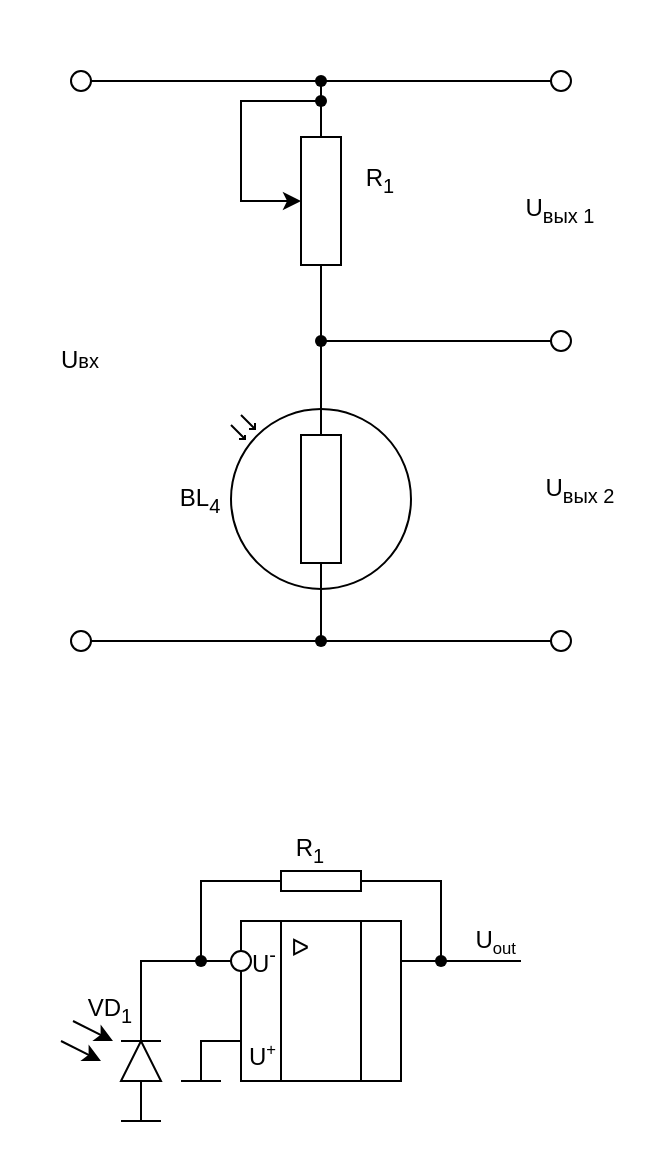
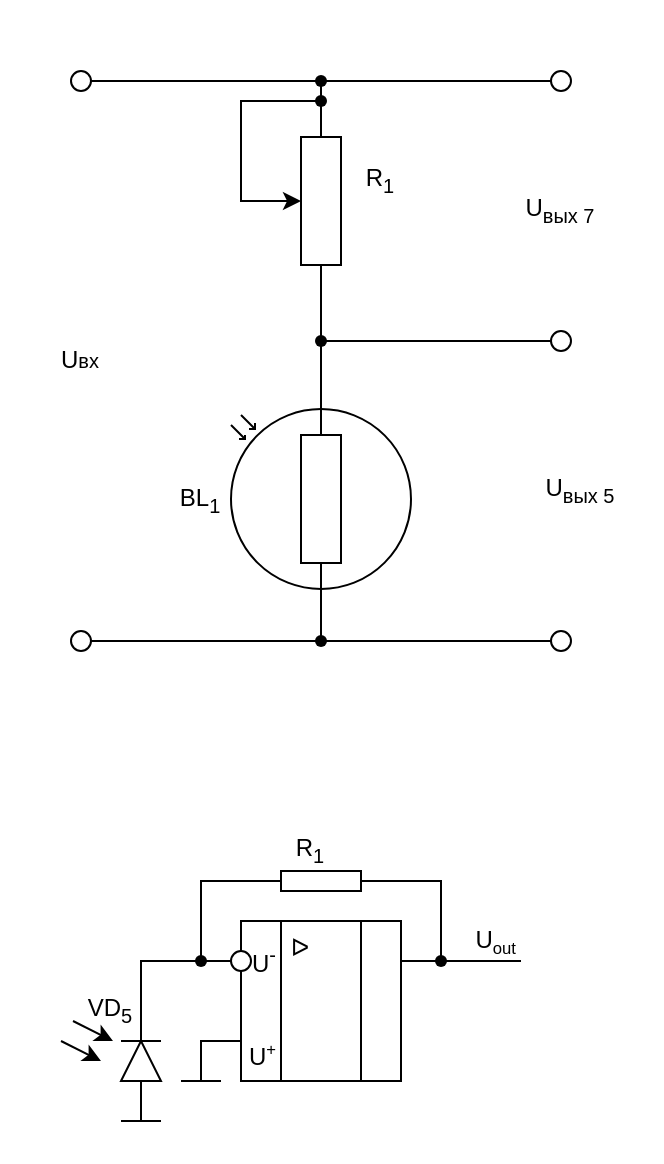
  <mxCell id="0" />
  <mxCell id="1" parent="0" />
  <mxCell id="2" value="" style="verticalLabelPosition=bottom;shadow=0;dashed=0;align=center;html=1;verticalAlign=top;shape=mxgraph.electrical.opto_electronics.photo_resistor_1;rotation=-90;" vertex="1" parent="1"><mxGeometry x="110" y="204" width="100" height="90" as="geometry" /></mxCell>
  <mxCell id="3" value="" style="pointerEvents=1;verticalLabelPosition=bottom;shadow=0;dashed=0;align=center;html=1;verticalAlign=top;shape=mxgraph.electrical.resistors.resistor_1;rotation=-90;" vertex="1" parent="1"><mxGeometry x="110" y="90" width="100" height="20" as="geometry" /></mxCell>
  <mxCell id="4" value="" style="endArrow=none;html=1;rounded=0;" edge="1" parent="1" source="3" target="2"><mxGeometry width="50" height="50" relative="1" as="geometry"><mxPoint x="250" y="210" as="sourcePoint" /><mxPoint x="300" y="160" as="targetPoint" /></mxGeometry></mxCell>
  <mxCell id="5" value="" style="shape=waypoint;sketch=0;fillStyle=solid;size=6;pointerEvents=1;points=[];fillColor=none;resizable=0;rotatable=0;perimeter=centerPerimeter;snapToPoint=1;" vertex="1" parent="1"><mxGeometry x="140" y="150" width="40" height="40" as="geometry" /></mxCell>
  <mxCell id="6" value="" style="endArrow=none;html=1;rounded=0;" edge="1" parent="1"><mxGeometry width="50" height="50" relative="1" as="geometry"><mxPoint x="160" y="170" as="sourcePoint" /><mxPoint x="280" y="170" as="targetPoint" /></mxGeometry></mxCell>
  <mxCell id="7" value="" style="ellipse;whiteSpace=wrap;html=1;aspect=fixed;" vertex="1" parent="1"><mxGeometry x="275" y="165" width="10" height="10" as="geometry" /></mxCell>
  <mxCell id="8" value="" style="endArrow=none;html=1;rounded=0;" edge="1" parent="1" target="3"><mxGeometry width="50" height="50" relative="1" as="geometry"><mxPoint x="40" y="40" as="sourcePoint" /><mxPoint x="160" y="50" as="targetPoint" /><Array as="points"><mxPoint x="160" y="40" /></Array></mxGeometry></mxCell>
  <mxCell id="9" value="" style="endArrow=none;html=1;rounded=0;" edge="1" parent="1" target="2"><mxGeometry width="50" height="50" relative="1" as="geometry"><mxPoint x="40" y="320" as="sourcePoint" /><mxPoint x="80" y="270" as="targetPoint" /><Array as="points"><mxPoint x="160" y="320" /></Array></mxGeometry></mxCell>
  <mxCell id="10" value="" style="ellipse;whiteSpace=wrap;html=1;aspect=fixed;" vertex="1" parent="1"><mxGeometry x="35" y="35" width="10" height="10" as="geometry" /></mxCell>
  <mxCell id="11" value="" style="ellipse;whiteSpace=wrap;html=1;aspect=fixed;" vertex="1" parent="1"><mxGeometry x="35" y="315" width="10" height="10" as="geometry" /></mxCell>
  <mxCell id="12" value="" style="shape=waypoint;sketch=0;fillStyle=solid;size=6;pointerEvents=1;points=[];fillColor=none;resizable=0;rotatable=0;perimeter=centerPerimeter;snapToPoint=1;" vertex="1" parent="1"><mxGeometry x="140" y="30" width="40" height="40" as="geometry" /></mxCell>
  <mxCell id="13" value="" style="endArrow=classic;html=1;rounded=0;" edge="1" parent="1" source="12" target="3"><mxGeometry width="50" height="50" relative="1" as="geometry"><mxPoint x="160" y="40" as="sourcePoint" /><mxPoint x="180" y="100" as="targetPoint" /><Array as="points"><mxPoint x="120" y="50" /><mxPoint x="120" y="100" /></Array></mxGeometry></mxCell>
  <mxCell id="14" value="U&lt;span style=&quot;font-size: 10px;&quot;&gt;вх&lt;/span&gt;" style="text;html=1;strokeColor=none;fillColor=none;align=center;verticalAlign=middle;whiteSpace=wrap;rounded=0;" vertex="1" parent="1"><mxGeometry x="20" y="40" width="40" height="280" as="geometry" /></mxCell>
- <mxCell id="15" value="U&lt;sub&gt;вых 2&lt;/sub&gt;" style="text;html=1;strokeColor=none;fillColor=none;align=center;verticalAlign=middle;whiteSpace=wrap;rounded=0;" vertex="1" parent="1"><mxGeometry x="270" y="170" width="40" height="150" as="geometry" /></mxCell>
+ <mxCell id="15" value="U&lt;sub&gt;вых 5&lt;/sub&gt;" style="text;html=1;strokeColor=none;fillColor=none;align=center;verticalAlign=middle;whiteSpace=wrap;rounded=0;" vertex="1" parent="1"><mxGeometry x="270" y="170" width="40" height="150" as="geometry" /></mxCell>
  <mxCell id="16" value="" style="endArrow=none;html=1;rounded=0;" edge="1" parent="1"><mxGeometry width="50" height="50" relative="1" as="geometry"><mxPoint x="140" y="320" as="sourcePoint" /><mxPoint x="280" y="320" as="targetPoint" /><Array as="points" /></mxGeometry></mxCell>
  <mxCell id="17" value="" style="shape=waypoint;sketch=0;fillStyle=solid;size=6;pointerEvents=1;points=[];fillColor=none;resizable=0;rotatable=0;perimeter=centerPerimeter;snapToPoint=1;" vertex="1" parent="1"><mxGeometry x="140" y="300" width="40" height="40" as="geometry" /></mxCell>
  <mxCell id="18" value="" style="ellipse;whiteSpace=wrap;html=1;aspect=fixed;" vertex="1" parent="1"><mxGeometry x="275" y="315" width="10" height="10" as="geometry" /></mxCell>
- <mxCell id="19" value="BL&lt;sub&gt;4&lt;/sub&gt;" style="text;html=1;strokeColor=none;fillColor=none;align=center;verticalAlign=middle;whiteSpace=wrap;rounded=0;" vertex="1" parent="1"><mxGeometry x="70" y="200" width="60" height="100" as="geometry" /></mxCell>
+ <mxCell id="19" value="BL&lt;sub&gt;1&lt;/sub&gt;" style="text;html=1;strokeColor=none;fillColor=none;align=center;verticalAlign=middle;whiteSpace=wrap;rounded=0;" vertex="1" parent="1"><mxGeometry x="70" y="200" width="60" height="100" as="geometry" /></mxCell>
  <mxCell id="20" value="R&lt;sub&gt;1&lt;/sub&gt;" style="text;html=1;strokeColor=none;fillColor=none;align=center;verticalAlign=middle;whiteSpace=wrap;rounded=0;" vertex="1" parent="1"><mxGeometry x="160" y="50" width="60" height="80" as="geometry" /></mxCell>
- <mxCell id="21" value="U&lt;sub&gt;вых 1&lt;/sub&gt;" style="text;html=1;strokeColor=none;fillColor=none;align=center;verticalAlign=middle;whiteSpace=wrap;rounded=0;" vertex="1" parent="1"><mxGeometry x="260" y="40" width="40" height="130" as="geometry" /></mxCell>
+ <mxCell id="21" value="U&lt;sub&gt;вых 7&lt;/sub&gt;" style="text;html=1;strokeColor=none;fillColor=none;align=center;verticalAlign=middle;whiteSpace=wrap;rounded=0;" vertex="1" parent="1"><mxGeometry x="260" y="40" width="40" height="130" as="geometry" /></mxCell>
  <mxCell id="22" value="" style="shape=waypoint;sketch=0;fillStyle=solid;size=6;pointerEvents=1;points=[];fillColor=none;resizable=0;rotatable=0;perimeter=centerPerimeter;snapToPoint=1;" vertex="1" parent="1"><mxGeometry x="140" y="20" width="40" height="40" as="geometry" /></mxCell>
  <mxCell id="23" value="" style="endArrow=none;html=1;rounded=0;" edge="1" parent="1"><mxGeometry width="50" height="50" relative="1" as="geometry"><mxPoint x="160" y="40" as="sourcePoint" /><mxPoint x="280" y="40" as="targetPoint" /></mxGeometry></mxCell>
  <mxCell id="24" value="" style="ellipse;whiteSpace=wrap;html=1;aspect=fixed;" vertex="1" parent="1"><mxGeometry x="275" y="35" width="10" height="10" as="geometry" /></mxCell>
  <mxCell id="25" value="&amp;nbsp;ᐅ" style="shape=process;whiteSpace=wrap;html=1;backgroundOutline=1;size=0.25;align=left;verticalAlign=top;" vertex="1" parent="1"><mxGeometry x="120" y="460" width="80" height="80" as="geometry" /></mxCell>
  <mxCell id="26" value="" style="ellipse;whiteSpace=wrap;html=1;aspect=fixed;" vertex="1" parent="1"><mxGeometry x="115" y="475" width="10" height="10" as="geometry" /></mxCell>
  <mxCell id="27" value="" style="endArrow=none;html=1;rounded=0;" edge="1" parent="1" target="26"><mxGeometry width="50" height="50" relative="1" as="geometry"><mxPoint x="70" y="560" as="sourcePoint" /><mxPoint x="80" y="410" as="targetPoint" /><Array as="points"><mxPoint x="70" y="480" /></Array></mxGeometry></mxCell>
  <mxCell id="28" value="" style="endArrow=none;html=1;rounded=0;entryX=0;entryY=0.75;entryDx=0;entryDy=0;" edge="1" parent="1" target="25"><mxGeometry width="50" height="50" relative="1" as="geometry"><mxPoint x="100" y="540" as="sourcePoint" /><mxPoint x="115" y="520" as="targetPoint" /><Array as="points"><mxPoint x="100" y="520" /></Array></mxGeometry></mxCell>
  <mxCell id="29" value="" style="triangle;whiteSpace=wrap;html=1;rotation=-90;" vertex="1" parent="1"><mxGeometry x="60" y="520" width="20" height="20" as="geometry" /></mxCell>
  <mxCell id="30" value="" style="endArrow=none;html=1;rounded=0;entryX=0;entryY=0.75;entryDx=0;entryDy=0;" edge="1" parent="1"><mxGeometry width="50" height="50" relative="1" as="geometry"><mxPoint x="60" y="520" as="sourcePoint" /><mxPoint x="80" y="520" as="targetPoint" /><Array as="points"><mxPoint x="60" y="520" /></Array></mxGeometry></mxCell>
  <mxCell id="31" value="" style="endArrow=classic;html=1;rounded=0;" edge="1" parent="1"><mxGeometry width="50" height="50" relative="1" as="geometry"><mxPoint x="36" y="510" as="sourcePoint" /><mxPoint x="56" y="520" as="targetPoint" /></mxGeometry></mxCell>
  <mxCell id="32" value="" style="endArrow=classic;html=1;rounded=0;" edge="1" parent="1"><mxGeometry width="50" height="50" relative="1" as="geometry"><mxPoint x="30" y="520" as="sourcePoint" /><mxPoint x="50" y="530" as="targetPoint" /></mxGeometry></mxCell>
  <mxCell id="33" value="" style="endArrow=none;html=1;rounded=0;" edge="1" parent="1"><mxGeometry width="50" height="50" relative="1" as="geometry"><mxPoint x="90" y="540" as="sourcePoint" /><mxPoint x="110" y="540" as="targetPoint" /></mxGeometry></mxCell>
  <mxCell id="34" value="" style="endArrow=none;html=1;rounded=0;" edge="1" parent="1"><mxGeometry width="50" height="50" relative="1" as="geometry"><mxPoint x="60" y="560" as="sourcePoint" /><mxPoint x="80" y="560" as="targetPoint" /></mxGeometry></mxCell>
  <mxCell id="35" value="" style="rounded=0;whiteSpace=wrap;html=1;" vertex="1" parent="1"><mxGeometry x="140" y="435" width="40" height="10" as="geometry" /></mxCell>
  <mxCell id="36" value="" style="endArrow=none;html=1;rounded=0;entryX=0;entryY=0.5;entryDx=0;entryDy=0;" edge="1" parent="1" target="35"><mxGeometry width="50" height="50" relative="1" as="geometry"><mxPoint x="100" y="480" as="sourcePoint" /><mxPoint x="100" y="460" as="targetPoint" /><Array as="points"><mxPoint x="100" y="440" /></Array></mxGeometry></mxCell>
  <mxCell id="37" value="" style="endArrow=none;html=1;rounded=0;entryX=1;entryY=0.5;entryDx=0;entryDy=0;exitX=1;exitY=0.25;exitDx=0;exitDy=0;" edge="1" parent="1" source="25" target="35"><mxGeometry width="50" height="50" relative="1" as="geometry"><mxPoint x="220" y="480" as="sourcePoint" /><mxPoint x="150" y="450" as="targetPoint" /><Array as="points"><mxPoint x="220" y="480" /><mxPoint x="220" y="440" /></Array></mxGeometry></mxCell>
  <mxCell id="38" value="" style="shape=waypoint;sketch=0;fillStyle=solid;size=6;pointerEvents=1;points=[];fillColor=none;resizable=0;rotatable=0;perimeter=centerPerimeter;snapToPoint=1;" vertex="1" parent="1"><mxGeometry x="80" y="460" width="40" height="40" as="geometry" /></mxCell>
  <mxCell id="39" value="" style="shape=waypoint;sketch=0;fillStyle=solid;size=6;pointerEvents=1;points=[];fillColor=none;resizable=0;rotatable=0;perimeter=centerPerimeter;snapToPoint=1;" vertex="1" parent="1"><mxGeometry x="200" y="460" width="40" height="40" as="geometry" /></mxCell>
  <mxCell id="40" value="" style="endArrow=none;html=1;rounded=0;" edge="1" parent="1"><mxGeometry width="50" height="50" relative="1" as="geometry"><mxPoint x="220" y="480" as="sourcePoint" /><mxPoint x="260" y="480" as="targetPoint" /></mxGeometry></mxCell>
  <mxCell id="41" value="U&lt;sup&gt;-&lt;/sup&gt;" style="text;html=1;strokeColor=none;fillColor=none;align=right;verticalAlign=middle;whiteSpace=wrap;rounded=0;" vertex="1" parent="1"><mxGeometry x="120" y="470" width="20" height="20" as="geometry" /></mxCell>
  <mxCell id="42" value="&amp;nbsp; &amp;nbsp; U&lt;span style=&quot;font-size: 10px;&quot;&gt;&lt;sup&gt;+&lt;/sup&gt;&lt;/span&gt;" style="text;html=1;strokeColor=none;fillColor=none;align=right;verticalAlign=middle;whiteSpace=wrap;rounded=0;" vertex="1" parent="1"><mxGeometry x="120" y="510" width="20" height="20" as="geometry" /></mxCell>
  <mxCell id="43" value="U&lt;span style=&quot;font-size: 10px;&quot;&gt;&lt;sub&gt;out&lt;/sub&gt;&lt;/span&gt;" style="text;html=1;strokeColor=none;fillColor=none;align=right;verticalAlign=middle;whiteSpace=wrap;rounded=0;" vertex="1" parent="1"><mxGeometry x="240" y="460" width="20" height="20" as="geometry" /></mxCell>
- <mxCell id="44" value="VD&lt;sub&gt;1&lt;/sub&gt;" style="text;html=1;strokeColor=none;fillColor=none;align=center;verticalAlign=middle;whiteSpace=wrap;rounded=0;" vertex="1" parent="1"><mxGeometry x="40" y="490" width="30" height="30" as="geometry" /></mxCell>
+ <mxCell id="44" value="VD&lt;sub&gt;5&lt;/sub&gt;" style="text;html=1;strokeColor=none;fillColor=none;align=center;verticalAlign=middle;whiteSpace=wrap;rounded=0;" vertex="1" parent="1"><mxGeometry x="40" y="490" width="30" height="30" as="geometry" /></mxCell>
  <mxCell id="45" value="R&lt;sub&gt;1&lt;/sub&gt;" style="text;html=1;strokeColor=none;fillColor=none;align=center;verticalAlign=middle;whiteSpace=wrap;rounded=0;" vertex="1" parent="1"><mxGeometry x="140" y="410" width="30" height="30" as="geometry" /></mxCell>
